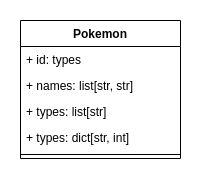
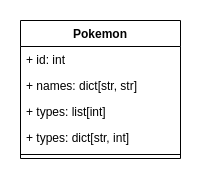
  <mxCell id="0" />
  <mxCell id="1" parent="0" />
  <mxCell id="2" value="Pokemon" style="swimlane;fontStyle=1;align=center;verticalAlign=top;childLayout=stackLayout;horizontal=1;startSize=26;horizontalStack=0;resizeParent=1;resizeParentMax=0;resizeLast=0;collapsible=1;marginBottom=0;whiteSpace=wrap;html=1;" vertex="1" parent="1"><mxGeometry x="20" y="20" width="160" height="138" as="geometry" /></mxCell>
- <mxCell id="3" value="+ id: types" style="text;strokeColor=none;fillColor=none;align=left;verticalAlign=top;spacingLeft=4;spacingRight=4;overflow=hidden;rotatable=0;points=[[0,0.5],[1,0.5]];portConstraint=eastwest;whiteSpace=wrap;html=1;" vertex="1" parent="2"><mxGeometry y="26" width="160" height="26" as="geometry" /></mxCell>
- <mxCell id="4" value="+ names: list[str, str]" style="text;strokeColor=none;fillColor=none;align=left;verticalAlign=top;spacingLeft=4;spacingRight=4;overflow=hidden;rotatable=0;points=[[0,0.5],[1,0.5]];portConstraint=eastwest;whiteSpace=wrap;html=1;" vertex="1" parent="2"><mxGeometry y="52" width="160" height="26" as="geometry" /></mxCell>
- <mxCell id="5" value="+ types: list[str]" style="text;strokeColor=none;fillColor=none;align=left;verticalAlign=top;spacingLeft=4;spacingRight=4;overflow=hidden;rotatable=0;points=[[0,0.5],[1,0.5]];portConstraint=eastwest;whiteSpace=wrap;html=1;" vertex="1" parent="2"><mxGeometry y="78" width="160" height="26" as="geometry" /></mxCell>
+ <mxCell id="3" value="+ id: int" style="text;strokeColor=none;fillColor=none;align=left;verticalAlign=top;spacingLeft=4;spacingRight=4;overflow=hidden;rotatable=0;points=[[0,0.5],[1,0.5]];portConstraint=eastwest;whiteSpace=wrap;html=1;" vertex="1" parent="2"><mxGeometry y="26" width="160" height="26" as="geometry" /></mxCell>
+ <mxCell id="4" value="+ names: dict[str, str]" style="text;strokeColor=none;fillColor=none;align=left;verticalAlign=top;spacingLeft=4;spacingRight=4;overflow=hidden;rotatable=0;points=[[0,0.5],[1,0.5]];portConstraint=eastwest;whiteSpace=wrap;html=1;" vertex="1" parent="2"><mxGeometry y="52" width="160" height="26" as="geometry" /></mxCell>
+ <mxCell id="5" value="+ types: list[int]" style="text;strokeColor=none;fillColor=none;align=left;verticalAlign=top;spacingLeft=4;spacingRight=4;overflow=hidden;rotatable=0;points=[[0,0.5],[1,0.5]];portConstraint=eastwest;whiteSpace=wrap;html=1;" vertex="1" parent="2"><mxGeometry y="78" width="160" height="26" as="geometry" /></mxCell>
  <mxCell id="6" value="+ types: dict[str, int]" style="text;strokeColor=none;fillColor=none;align=left;verticalAlign=top;spacingLeft=4;spacingRight=4;overflow=hidden;rotatable=0;points=[[0,0.5],[1,0.5]];portConstraint=eastwest;whiteSpace=wrap;html=1;" vertex="1" parent="2"><mxGeometry y="104" width="160" height="26" as="geometry" /></mxCell>
  <mxCell id="7" value="" style="line;strokeWidth=1;fillColor=none;align=left;verticalAlign=middle;spacingTop=-1;spacingLeft=3;spacingRight=3;rotatable=0;labelPosition=right;points=[];portConstraint=eastwest;strokeColor=inherit;" vertex="1" parent="2"><mxGeometry y="130" width="160" height="8" as="geometry" /></mxCell>
